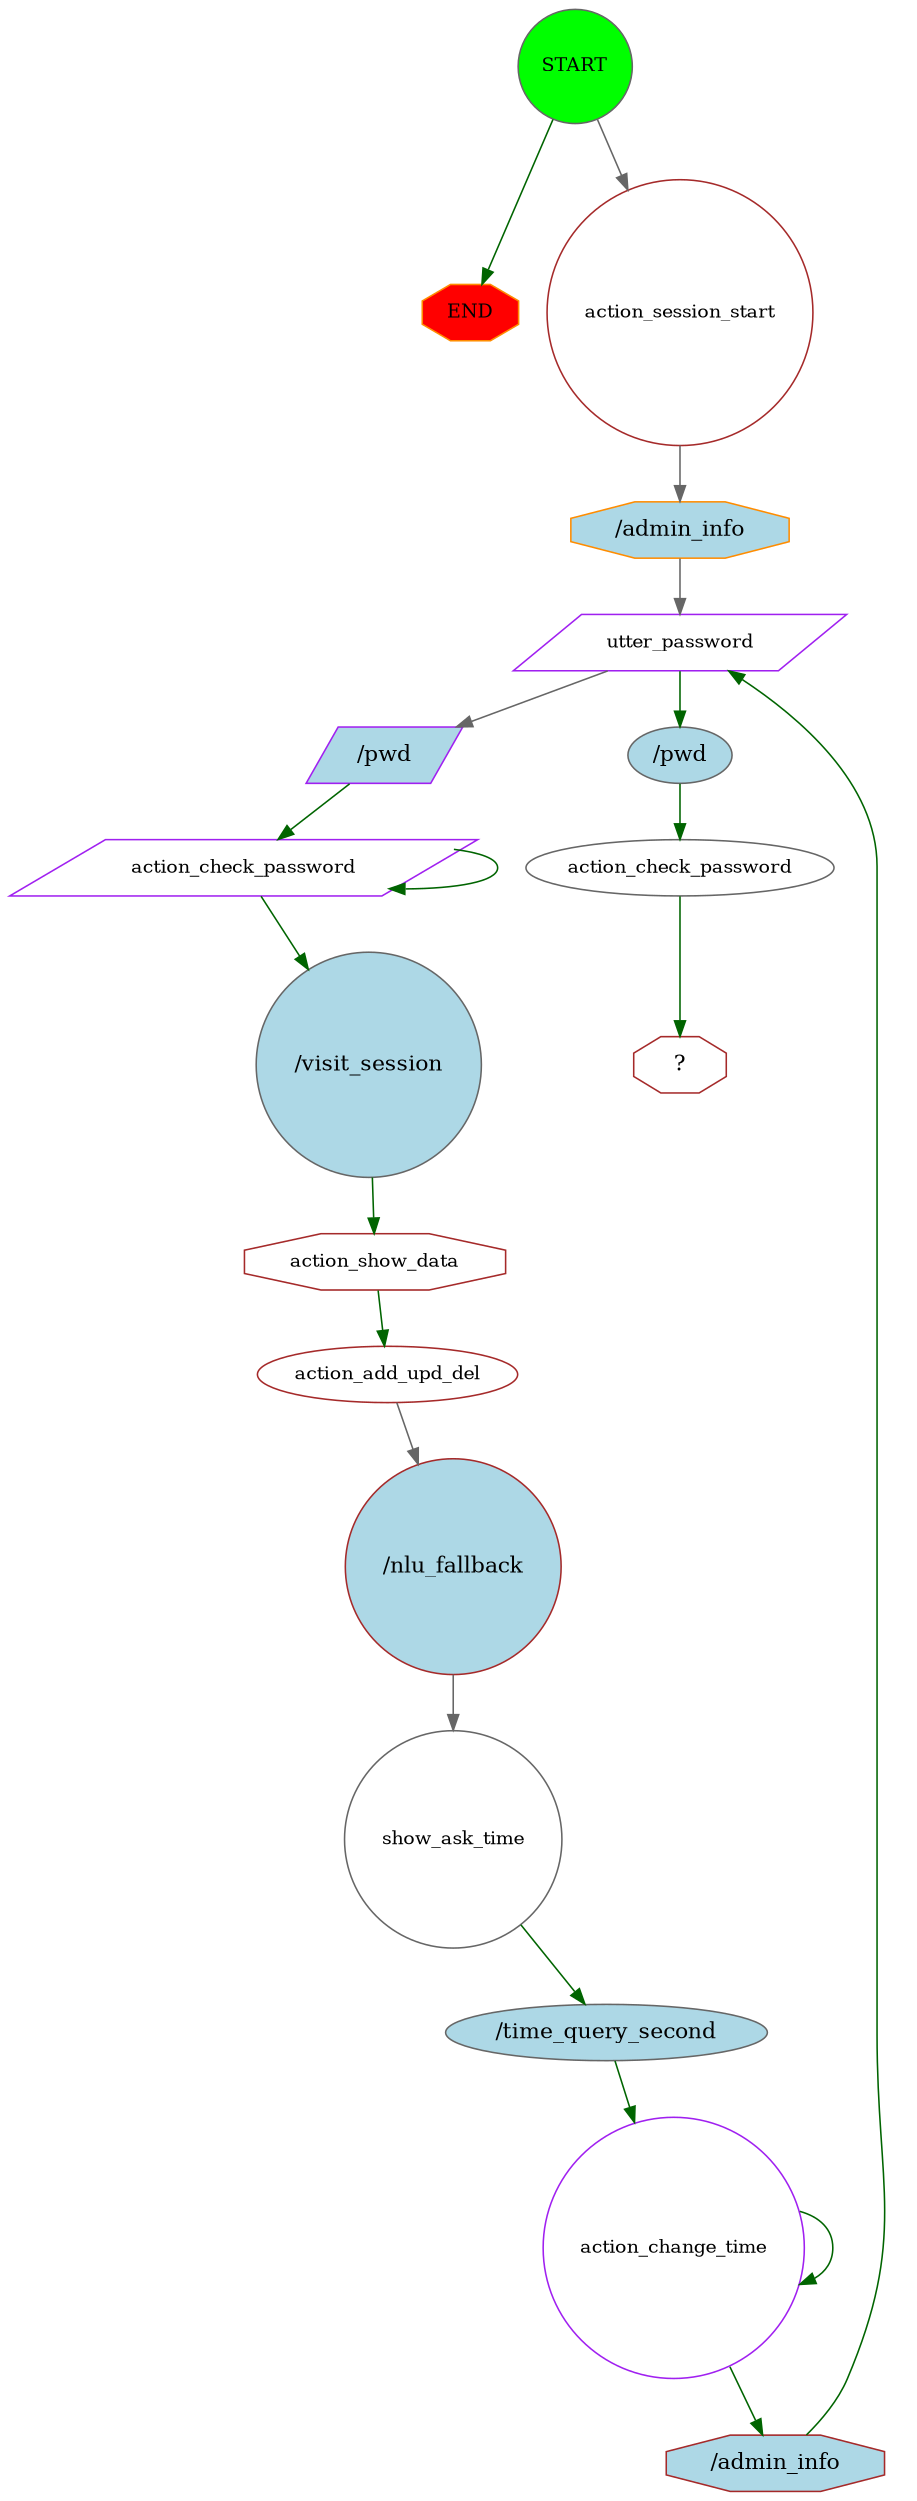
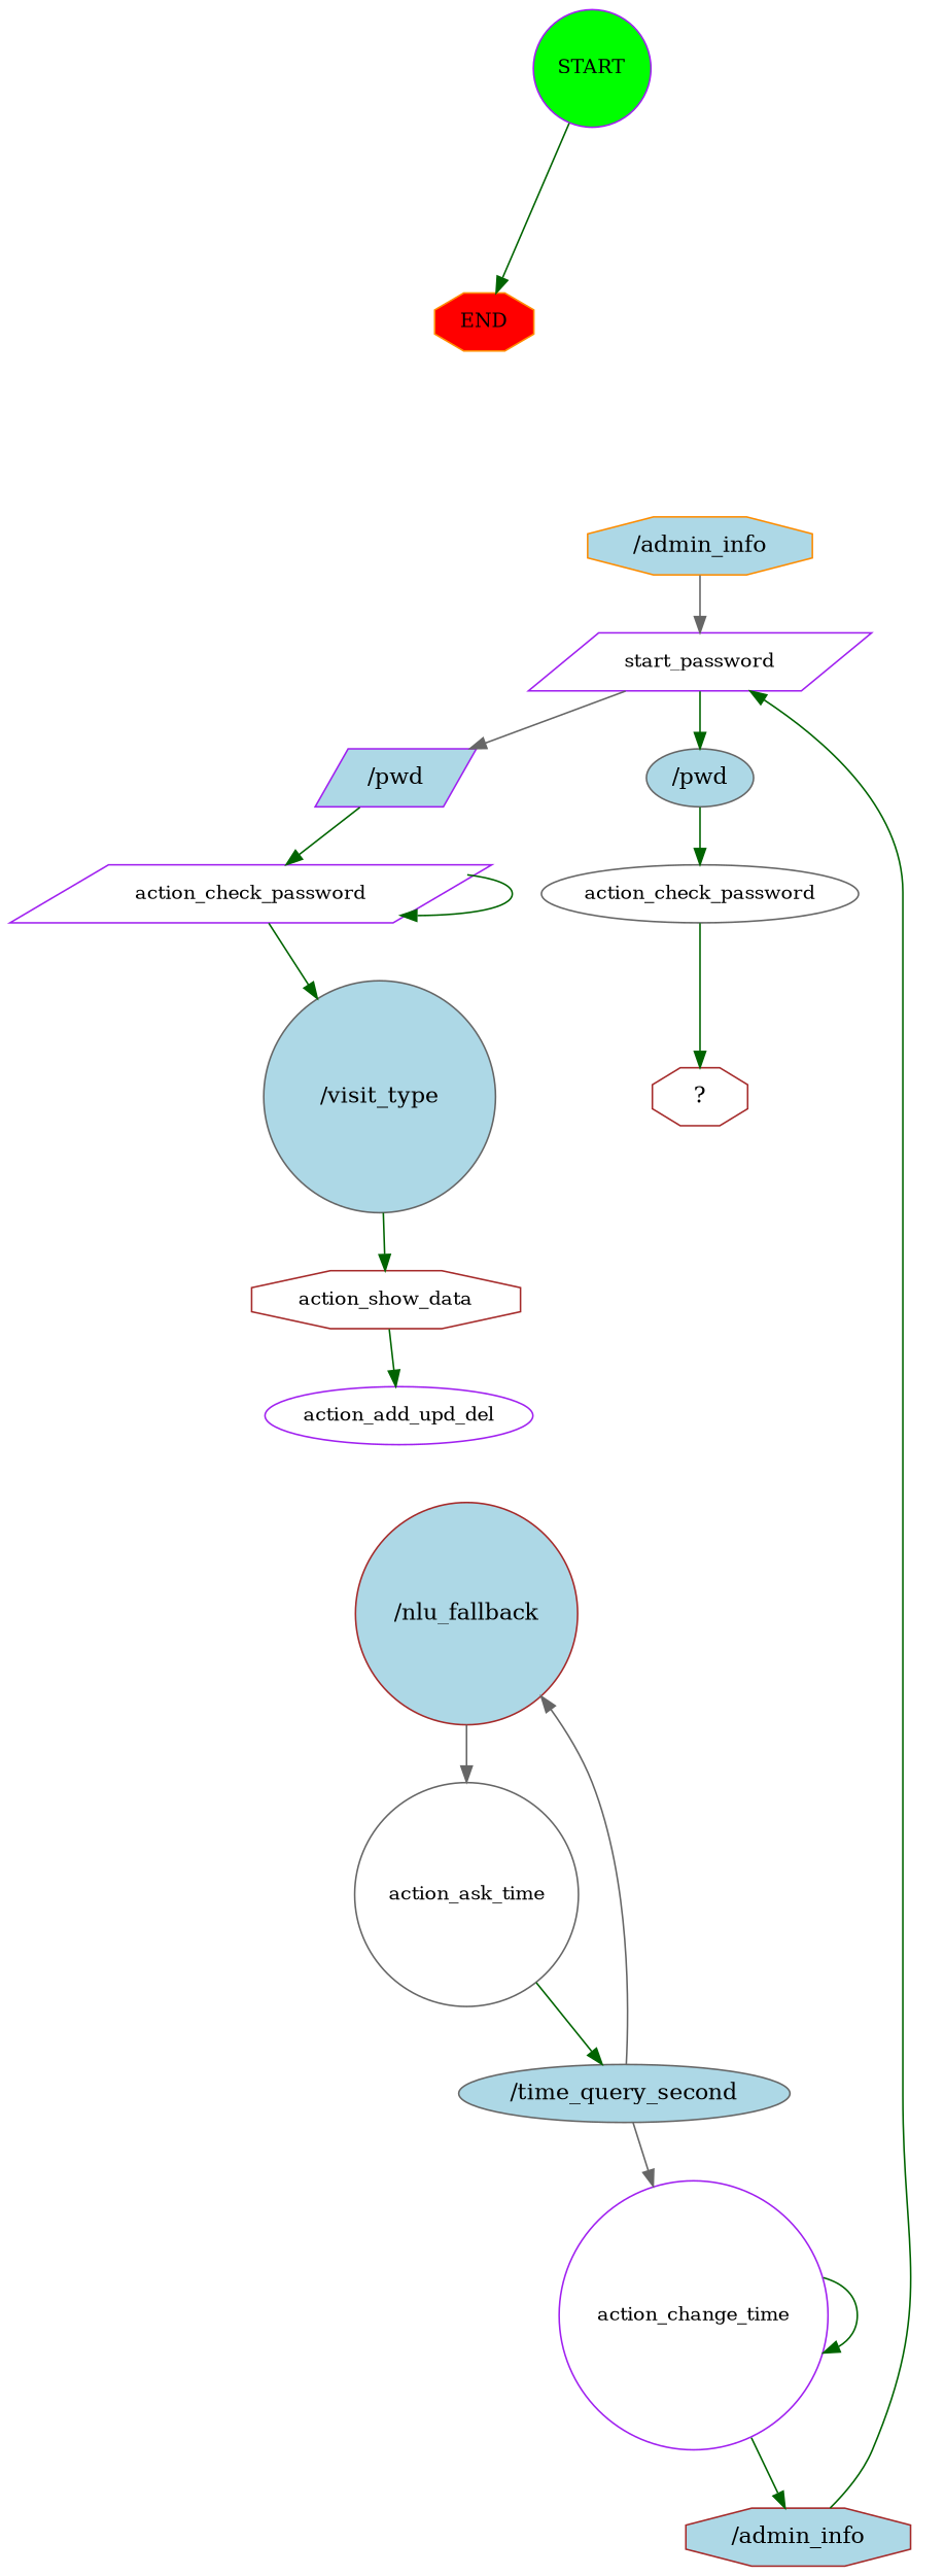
  digraph {
    node [color=gray40 fontsize=12 shape=circle]
    edge [color=darkgreen]
-   n1 [fillcolor=green label=START style=filled]
+   n1 [color=purple fillcolor=green label=START style=filled]
    n2 [color=darkorange fillcolor=red label=END shape=octagon style=filled]
-   n3 [color=brown label=action_session_start]
    n4 [color=darkorange fillcolor=lightblue label="/admin_info" shape=octagon style=filled fontsize=""]
-   n5 [color=purple label=utter_password shape=parallelogram]
+   n5 [color=purple label=start_password shape=parallelogram]
    n6 [color=purple fillcolor=lightblue label="/pwd" shape=parallelogram style=filled fontsize=""]
    n7 [fillcolor=lightblue label="/pwd" shape=ellipse style=filled fontsize=""]
    n8 [color=purple label=action_check_password shape=parallelogram]
    n9 [label=action_check_password shape=ellipse]
-   n10 [fillcolor=lightblue label="/visit_session" style=filled fontsize=""]
+   n10 [fillcolor=lightblue label="/visit_type" style=filled fontsize=""]
    n11 [color=brown label=action_show_data shape=octagon]
-   n12 [color=brown label=action_add_upd_del shape=ellipse]
+   n12 [color=purple label=action_add_upd_del shape=ellipse]
    n13 [color=brown fillcolor=lightblue label="/nlu_fallback" style=filled fontsize=""]
-   n14 [label=show_ask_time]
+   n14 [label=action_ask_time]
    n15 [fillcolor=lightblue label="/time_query_second" shape=ellipse style=filled fontsize=""]
    n16 [color=purple label=action_change_time]
    n17 [color=brown fillcolor=lightblue label="/admin_info" shape=octagon style=filled fontsize=""]
    n18 [color=brown label="  ?  " shape=octagon fontsize=""]
    n1 -> n2
-   n1 -> n3 [color=gray40]
-   n3 -> n4 [color=gray40]
    n4 -> n5 [color=gray40]
    n5 -> n6 [color=gray40]
    n5 -> n7
    n6 -> n8
    n7 -> n9
    n8 -> n8
    n8 -> n10
    n9 -> n18
    n10 -> n11
    n11 -> n12
-   n12 -> n13 [color=gray40]
+   n15 -> n13 [color=gray40]
    n13 -> n14 [color=gray40]
    n14 -> n15
-   n15 -> n16
+   n15 -> n16 [color=gray40]
    n16 -> n16
    n16 -> n17
    n17 -> n5
  }
